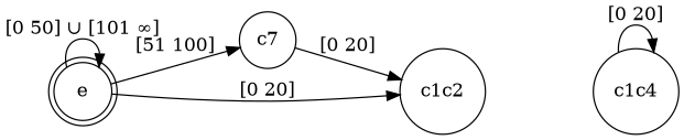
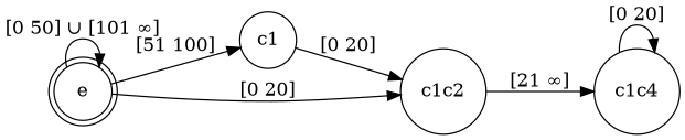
  digraph {
    rankdir=LR
    node [shape=circle]
    e [shape=doublecircle]
-   c1 [label=c7]
+   c1
    c1c2
    c1c4
    e -> e [label="[0 50] ∪ [101 ∞]"]
    e -> c1 [label="[51 100]"]
    e -> c1c2 [label="[0 20]"]
    c1 -> c1c2 [label="[0 20]"]
+   c1c2 -> c1c4 [label="[21 ∞]"]
    c1c4 -> c1c4 [label="[0 20]"]
  }
